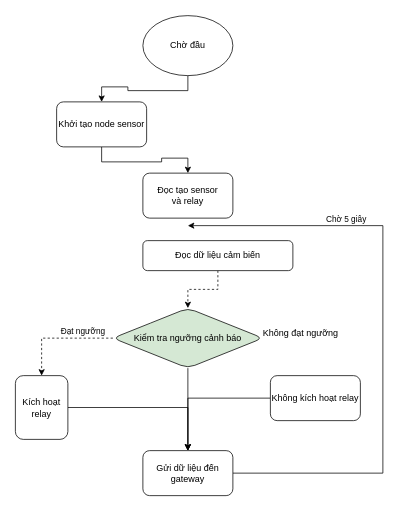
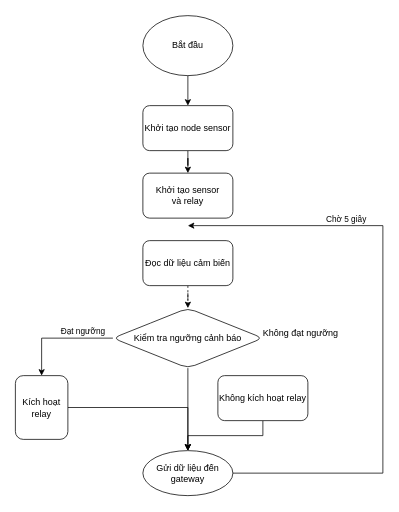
  <mxCell id="0" />
  <mxCell id="1" parent="0" />
  <mxCell id="2" value="" style="edgeStyle=orthogonalEdgeStyle;rounded=0;orthogonalLoop=1;jettySize=auto;html=1;" edge="1" parent="1" source="3" target="4"><mxGeometry relative="1" as="geometry" /></mxCell>
- <mxCell id="3" value="Khởi tạo node sensor" style="rounded=1;whiteSpace=wrap;html=1;" vertex="1" parent="1"><mxGeometry x="75" y="135" width="120" height="60" as="geometry" /></mxCell>
- <mxCell id="4" value="Đọc tạo sensor&lt;div&gt;và relay&lt;/div&gt;" style="rounded=1;whiteSpace=wrap;html=1;" vertex="1" parent="1"><mxGeometry x="190" y="230" width="120" height="60" as="geometry" /></mxCell>
+ <mxCell id="3" value="Khởi tạo node sensor" style="rounded=1;whiteSpace=wrap;html=1;" vertex="1" parent="1"><mxGeometry x="190" y="140" width="120" height="60" as="geometry" /></mxCell>
+ <mxCell id="4" value="Khởi tạo sensor&lt;div&gt;và relay&lt;/div&gt;" style="rounded=1;whiteSpace=wrap;html=1;" vertex="1" parent="1"><mxGeometry x="190" y="230" width="120" height="60" as="geometry" /></mxCell>
  <mxCell id="5" value="" style="edgeStyle=orthogonalEdgeStyle;rounded=0;orthogonalLoop=1;jettySize=auto;html=1;dashed=1;" edge="1" parent="1" source="6" target="10"><mxGeometry relative="1" as="geometry" /></mxCell>
- <mxCell id="6" value="Đọc dữ liệu cảm biến" style="whiteSpace=wrap;html=1;rounded=1;" vertex="1" parent="1"><mxGeometry x="190" y="320" width="200" height="40" as="geometry" /></mxCell>
+ <mxCell id="6" value="Đọc dữ liệu cảm biến" style="whiteSpace=wrap;html=1;rounded=1;" vertex="1" parent="1"><mxGeometry x="190" y="320" width="120" height="60" as="geometry" /></mxCell>
  <mxCell id="7" value="" style="edgeStyle=orthogonalEdgeStyle;rounded=0;orthogonalLoop=1;jettySize=auto;html=1;" edge="1" parent="1" source="10" target="17"><mxGeometry relative="1" as="geometry" /></mxCell>
- <mxCell id="8" value="" style="edgeStyle=orthogonalEdgeStyle;rounded=0;orthogonalLoop=1;jettySize=auto;html=1;dashed=1;" edge="1" parent="1" source="10" target="14"><mxGeometry relative="1" as="geometry" /></mxCell>
+ <mxCell id="8" value="" style="edgeStyle=orthogonalEdgeStyle;rounded=0;orthogonalLoop=1;jettySize=auto;html=1;" edge="1" parent="1" source="10" target="14"><mxGeometry relative="1" as="geometry" /></mxCell>
  <mxCell id="9" value="Đạt ngưỡng" style="edgeLabel;html=1;align=center;verticalAlign=middle;resizable=0;points=[];" vertex="1" connectable="0" parent="8"><mxGeometry x="-0.147" y="2" relative="1" as="geometry"><mxPoint x="21" y="-12" as="offset" /></mxGeometry></mxCell>
- <mxCell id="10" value="Kiểm tra ngưỡng cảnh báo" style="rhombus;whiteSpace=wrap;html=1;rounded=1;fillColor=#d5e8d4;" vertex="1" parent="1"><mxGeometry x="150" y="410" width="200" height="80" as="geometry" /></mxCell>
+ <mxCell id="10" value="Kiểm tra ngưỡng cảnh báo" style="rhombus;whiteSpace=wrap;html=1;rounded=1;" vertex="1" parent="1"><mxGeometry x="150" y="410" width="200" height="80" as="geometry" /></mxCell>
  <mxCell id="11" style="edgeStyle=orthogonalEdgeStyle;rounded=0;orthogonalLoop=1;jettySize=auto;html=1;entryX=0.5;entryY=0;entryDx=0;entryDy=0;" edge="1" parent="1" source="12" target="17"><mxGeometry relative="1" as="geometry" /></mxCell>
- <mxCell id="12" value="Không kích hoạt relay" style="whiteSpace=wrap;html=1;rounded=1;" vertex="1" parent="1"><mxGeometry x="360" y="500" width="120" height="60" as="geometry" /></mxCell>
+ <mxCell id="12" value="Không kích hoạt relay" style="whiteSpace=wrap;html=1;rounded=1;" vertex="1" parent="1"><mxGeometry x="290" y="500" width="120" height="60" as="geometry" /></mxCell>
  <mxCell id="13" style="edgeStyle=orthogonalEdgeStyle;rounded=0;orthogonalLoop=1;jettySize=auto;html=1;" edge="1" parent="1" source="14" target="17"><mxGeometry relative="1" as="geometry" /></mxCell>
  <mxCell id="14" value="Kích hoạt relay" style="whiteSpace=wrap;html=1;rounded=1;" vertex="1" parent="1"><mxGeometry x="20" y="500" width="70" height="85" as="geometry" /></mxCell>
  <mxCell id="15" style="edgeStyle=orthogonalEdgeStyle;rounded=0;orthogonalLoop=1;jettySize=auto;html=1;" edge="1" parent="1" source="17"><mxGeometry relative="1" as="geometry"><mxPoint x="250" y="300" as="targetPoint" /><Array as="points"><mxPoint x="510" y="630" /><mxPoint x="510" y="300" /></Array></mxGeometry></mxCell>
  <mxCell id="16" value="Chờ 5 giây" style="edgeLabel;html=1;align=center;verticalAlign=middle;resizable=0;points=[];" vertex="1" connectable="0" parent="15"><mxGeometry x="0.436" y="2" relative="1" as="geometry"><mxPoint x="-13" y="-12" as="offset" /></mxGeometry></mxCell>
- <mxCell id="17" value="Gửi dữ liệu đến gateway" style="rounded=1;whiteSpace=wrap;html=1;" vertex="1" parent="1"><mxGeometry x="190" y="600" width="120" height="60" as="geometry" /></mxCell>
+ <mxCell id="17" value="Gửi dữ liệu đến gateway" style="ellipse;whiteSpace=wrap;html=1;" vertex="1" parent="1"><mxGeometry x="190" y="600" width="120" height="60" as="geometry" /></mxCell>
  <mxCell id="18" value="" style="edgeStyle=orthogonalEdgeStyle;rounded=0;orthogonalLoop=1;jettySize=auto;html=1;" edge="1" parent="1" source="19" target="3"><mxGeometry relative="1" as="geometry" /></mxCell>
- <mxCell id="19" value="Chờ đầu" style="ellipse;whiteSpace=wrap;html=1;" vertex="1" parent="1"><mxGeometry x="190" y="20" width="120" height="80" as="geometry" /></mxCell>
+ <mxCell id="19" value="Bắt đầu" style="ellipse;whiteSpace=wrap;html=1;" vertex="1" parent="1"><mxGeometry x="190" y="20" width="120" height="80" as="geometry" /></mxCell>
  <mxCell id="20" value="Không đạt ngưỡng" style="text;html=1;align=center;verticalAlign=middle;resizable=0;points=[];autosize=1;strokeColor=none;fillColor=none;" vertex="1" parent="1"><mxGeometry x="340" y="428" width="120" height="30" as="geometry" /></mxCell>
